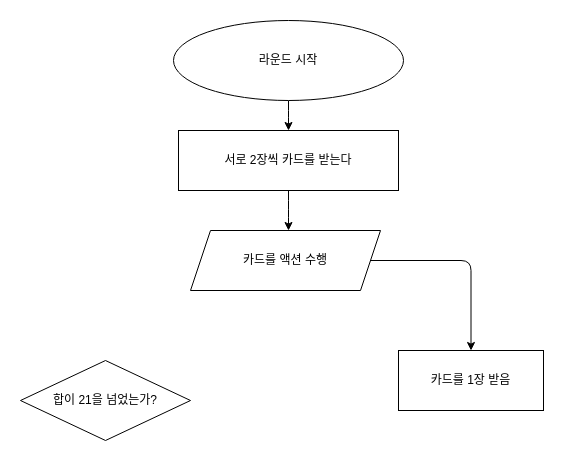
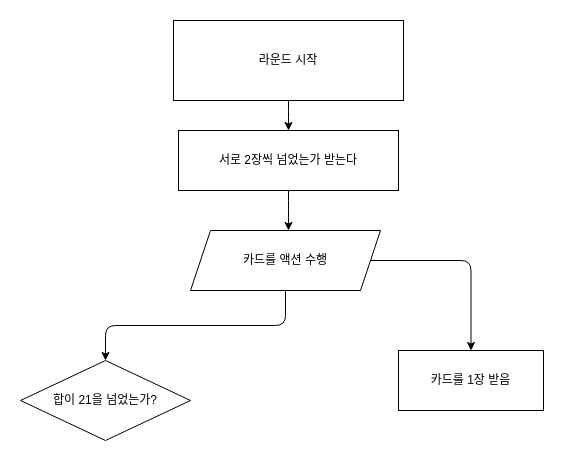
  <mxCell id="0" />
  <mxCell id="1" parent="0" />
  <mxCell id="2" value="" style="edgeStyle=orthogonalEdgeStyle;curved=0;rounded=1;sketch=0;orthogonalLoop=1;jettySize=auto;html=1;" edge="1" parent="1" source="3" target="5"><mxGeometry relative="1" as="geometry" /></mxCell>
- <mxCell id="3" value="라운드 시작" style="ellipse;whiteSpace=wrap;html=1;rounded=0;sketch=0;" vertex="1" parent="1"><mxGeometry x="173" y="20" width="230" height="80" as="geometry" /></mxCell>
+ <mxCell id="3" value="라운드 시작" style="whiteSpace=wrap;html=1;sketch=0;rounded=0;" vertex="1" parent="1"><mxGeometry x="173" y="20" width="230" height="80" as="geometry" /></mxCell>
  <mxCell id="4" value="" style="edgeStyle=orthogonalEdgeStyle;curved=0;rounded=1;sketch=0;orthogonalLoop=1;jettySize=auto;html=1;" edge="1" parent="1" source="5"><mxGeometry relative="1" as="geometry"><mxPoint x="288" y="230" as="targetPoint" /></mxGeometry></mxCell>
- <mxCell id="5" value="서로 2장씩 카드를 받는다" style="rounded=0;whiteSpace=wrap;html=1;sketch=0;" vertex="1" parent="1"><mxGeometry x="178" y="130" width="220" height="60" as="geometry" /></mxCell>
+ <mxCell id="5" value="서로 2장씩 넘었는가 받는다" style="rounded=0;whiteSpace=wrap;html=1;sketch=0;" vertex="1" parent="1"><mxGeometry x="178" y="130" width="220" height="60" as="geometry" /></mxCell>
  <mxCell id="6" style="edgeStyle=orthogonalEdgeStyle;curved=0;rounded=1;sketch=0;orthogonalLoop=1;jettySize=auto;html=1;" edge="1" parent="1" source="8" target="9"><mxGeometry relative="1" as="geometry" /></mxCell>
+ <mxCell id="7" value="" style="edgeStyle=orthogonalEdgeStyle;curved=0;rounded=1;sketch=0;orthogonalLoop=1;jettySize=auto;html=1;" edge="1" parent="1" source="8" target="10"><mxGeometry relative="1" as="geometry" /></mxCell>
  <mxCell id="8" value="카드를 액션 수행" style="shape=parallelogram;perimeter=parallelogramPerimeter;whiteSpace=wrap;html=1;fixedSize=1;rounded=0;sketch=0;" vertex="1" parent="1"><mxGeometry x="190" y="230" width="190" height="60" as="geometry" /></mxCell>
  <mxCell id="9" value="카드를 1장 받음" style="whiteSpace=wrap;html=1;rounded=0;sketch=0;" vertex="1" parent="1"><mxGeometry x="398" y="350" width="145" height="60" as="geometry" /></mxCell>
  <mxCell id="10" value="합이 21을 넘었는가?" style="rhombus;whiteSpace=wrap;html=1;rounded=0;sketch=0;" vertex="1" parent="1"><mxGeometry x="20" y="360" width="170" height="80" as="geometry" /></mxCell>
